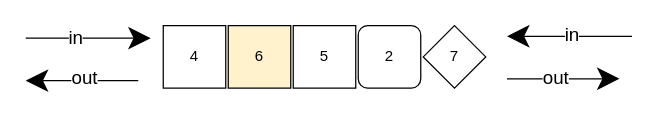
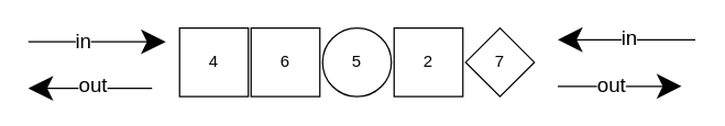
  <mxCell id="0" />
  <mxCell id="1" parent="0" />
  <mxCell id="2" value="4" style="whiteSpace=wrap;html=1;" vertex="1" parent="1"><mxGeometry x="130" y="20" width="50" height="50" as="geometry" /></mxCell>
  <mxCell id="3" value="" style="edgeStyle=none;orthogonalLoop=1;jettySize=auto;html=1;jumpSize=8;endSize=15;" edge="1" parent="1"><mxGeometry width="100" relative="1" as="geometry"><mxPoint x="20" y="30" as="sourcePoint" /><mxPoint x="120" y="30" as="targetPoint" /><Array as="points" /></mxGeometry></mxCell>
  <mxCell id="4" value="&lt;font style=&quot;font-size: 15px;&quot;&gt;in&lt;/font&gt;" style="edgeLabel;html=1;align=center;verticalAlign=middle;resizable=0;points=[];" vertex="1" connectable="0" parent="3"><mxGeometry x="-0.38" relative="1" as="geometry"><mxPoint x="8" y="-2" as="offset" /></mxGeometry></mxCell>
  <mxCell id="5" value="" style="edgeStyle=none;orthogonalLoop=1;jettySize=auto;html=1;jumpSize=8;endSize=15;" edge="1" parent="1"><mxGeometry width="100" relative="1" as="geometry"><mxPoint x="110" y="64" as="sourcePoint" /><mxPoint x="20" y="64" as="targetPoint" /><Array as="points" /></mxGeometry></mxCell>
  <mxCell id="6" value="out" style="edgeLabel;html=1;align=center;verticalAlign=middle;resizable=0;points=[];fontSize=15;" vertex="1" connectable="0" parent="5"><mxGeometry x="-0.26" y="-1" relative="1" as="geometry"><mxPoint x="-11" y="-3" as="offset" /></mxGeometry></mxCell>
- <mxCell id="7" value="6" style="whiteSpace=wrap;html=1;fillColor=#fff2cc;" vertex="1" parent="1"><mxGeometry x="182" y="20" width="50" height="50" as="geometry" /></mxCell>
- <mxCell id="8" value="5" style="whiteSpace=wrap;html=1;" vertex="1" parent="1"><mxGeometry x="234" y="20" width="50" height="50" as="geometry" /></mxCell>
- <mxCell id="9" value="2" style="whiteSpace=wrap;html=1;rounded=1;" vertex="1" parent="1"><mxGeometry x="286" y="20" width="50" height="50" as="geometry" /></mxCell>
+ <mxCell id="7" value="6" style="whiteSpace=wrap;html=1;" vertex="1" parent="1"><mxGeometry x="182" y="20" width="50" height="50" as="geometry" /></mxCell>
+ <mxCell id="8" value="5" style="ellipse;whiteSpace=wrap;html=1;" vertex="1" parent="1"><mxGeometry x="234" y="20" width="50" height="50" as="geometry" /></mxCell>
+ <mxCell id="9" value="2" style="whiteSpace=wrap;html=1;" vertex="1" parent="1"><mxGeometry x="286" y="20" width="50" height="50" as="geometry" /></mxCell>
  <mxCell id="10" value="7" style="rhombus;whiteSpace=wrap;html=1;" vertex="1" parent="1"><mxGeometry x="338" y="20" width="50" height="50" as="geometry" /></mxCell>
  <mxCell id="11" value="" style="edgeStyle=none;orthogonalLoop=1;jettySize=auto;html=1;jumpSize=8;endSize=15;" edge="1" parent="1"><mxGeometry width="100" relative="1" as="geometry"><mxPoint x="505" y="28.5" as="sourcePoint" /><mxPoint x="405" y="28.5" as="targetPoint" /><Array as="points" /></mxGeometry></mxCell>
  <mxCell id="12" value="&lt;font style=&quot;font-size: 15px;&quot;&gt;in&lt;/font&gt;" style="edgeLabel;html=1;align=center;verticalAlign=middle;resizable=0;points=[];" vertex="1" connectable="0" parent="11"><mxGeometry x="-0.38" relative="1" as="geometry"><mxPoint x="-18" y="-2" as="offset" /></mxGeometry></mxCell>
  <mxCell id="13" value="" style="edgeStyle=none;orthogonalLoop=1;jettySize=auto;html=1;jumpSize=8;endSize=15;" edge="1" parent="1"><mxGeometry width="100" relative="1" as="geometry"><mxPoint x="405" y="62.5" as="sourcePoint" /><mxPoint x="495" y="62.5" as="targetPoint" /><Array as="points" /></mxGeometry></mxCell>
  <mxCell id="14" value="out" style="edgeLabel;html=1;align=center;verticalAlign=middle;resizable=0;points=[];fontSize=15;" vertex="1" connectable="0" parent="13"><mxGeometry x="-0.26" y="-1" relative="1" as="geometry"><mxPoint x="5" y="-3" as="offset" /></mxGeometry></mxCell>
